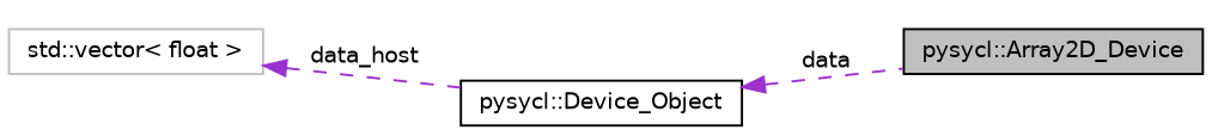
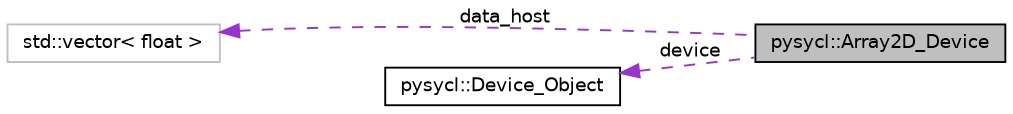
  digraph {
    rankdir=LR
    node [color=black fontname=Helvetica fontsize=10 shape=record]
    edge [color=darkorchid3 dir=back fontname=Helvetica fontsize=10 labelfontname=Helvetica labelfontsize=10 style=dashed]
    n1 [fillcolor=grey75 fontcolor=black height=0.2 label="pysycl::Array2D_Device" style=filled width=0.4]
    n2 [height=0.2 label="pysycl::Device_Object" width=0.4]
    n3 [color=grey75 height=0.2 label="std::vector\< float \>" width=0.4]
-   n2 -> n1 [label=" data"]
-   n3 -> n2 [label=" data_host"]
+   n2 -> n1 [label=" device"]
+   n3 -> n1 [label=" data_host"]
  }
